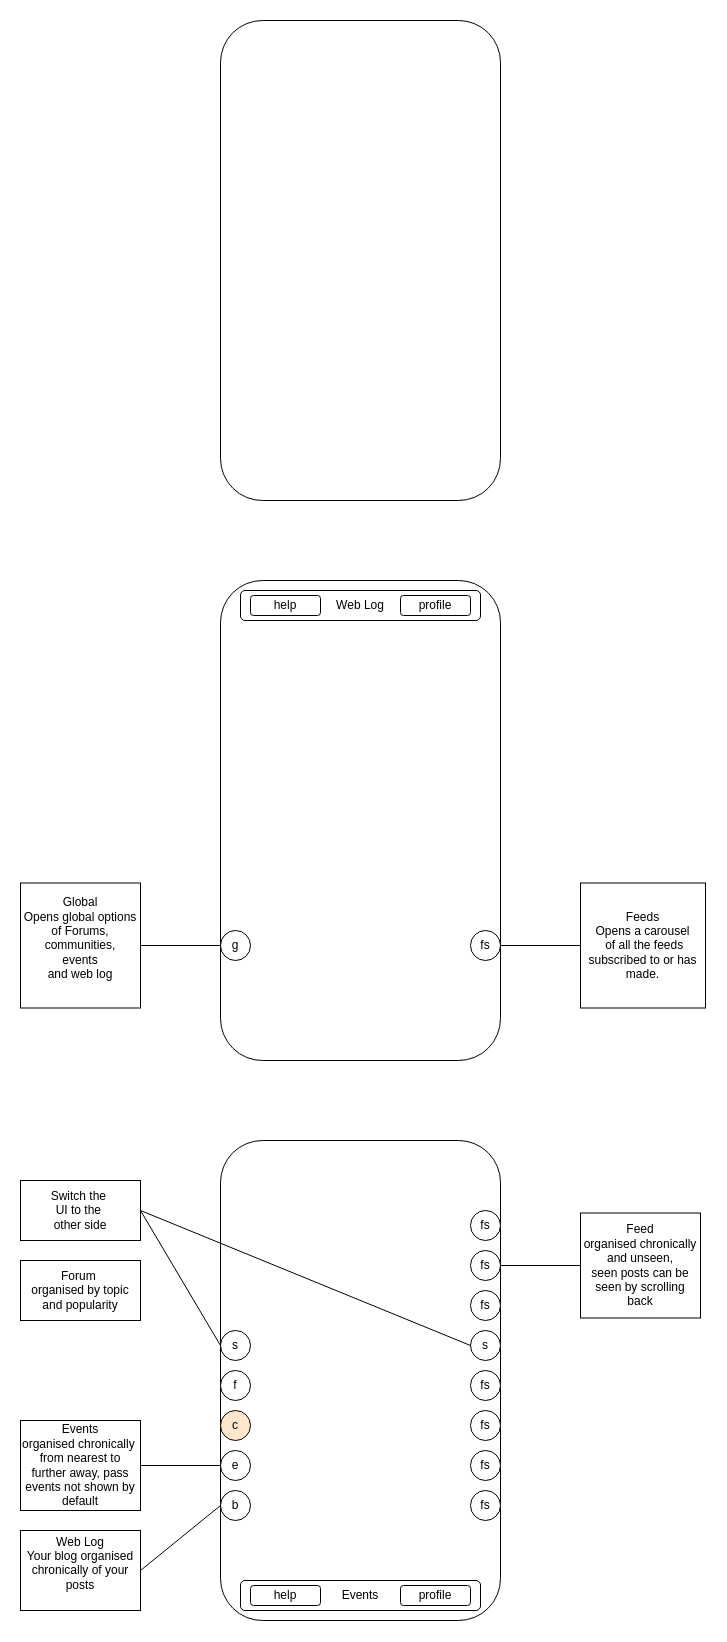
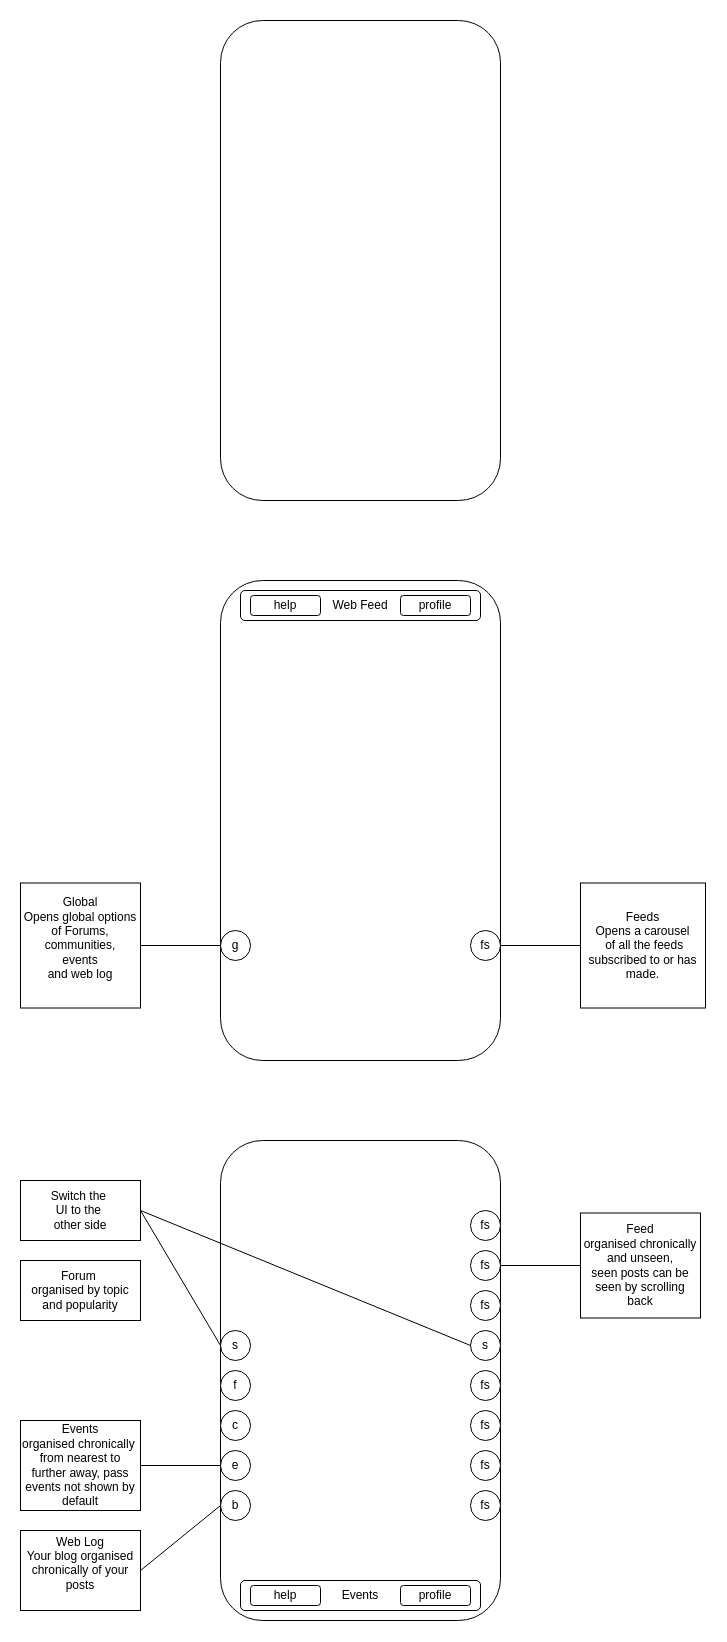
  <mxCell id="0" />
  <mxCell id="1" parent="0" />
  <mxCell id="2" value="" style="rounded=1;whiteSpace=wrap;html=1;" vertex="1" parent="1"><mxGeometry x="220" y="20" width="280" height="480" as="geometry" /></mxCell>
  <mxCell id="3" value="" style="rounded=1;whiteSpace=wrap;html=1;" vertex="1" parent="1"><mxGeometry x="220" y="580" width="280" height="480" as="geometry" /></mxCell>
  <mxCell id="4" value="g" style="ellipse;whiteSpace=wrap;html=1;aspect=fixed;" vertex="1" parent="1"><mxGeometry x="220" y="930" width="30" height="30" as="geometry" /></mxCell>
  <mxCell id="5" value="fs" style="ellipse;whiteSpace=wrap;html=1;aspect=fixed;" vertex="1" parent="1"><mxGeometry x="470" y="930" width="30" height="30" as="geometry" /></mxCell>
- <mxCell id="6" value="Web Log" style="rounded=1;whiteSpace=wrap;html=1;" vertex="1" parent="1"><mxGeometry x="240" y="590" width="240" height="30" as="geometry" /></mxCell>
+ <mxCell id="6" value="Web Feed" style="rounded=1;whiteSpace=wrap;html=1;" vertex="1" parent="1"><mxGeometry x="240" y="590" width="240" height="30" as="geometry" /></mxCell>
  <mxCell id="7" value="help" style="rounded=1;whiteSpace=wrap;html=1;" vertex="1" parent="1"><mxGeometry x="250" y="595" width="70" height="20" as="geometry" /></mxCell>
  <mxCell id="8" value="profile" style="rounded=1;whiteSpace=wrap;html=1;" vertex="1" parent="1"><mxGeometry x="400" y="595" width="70" height="20" as="geometry" /></mxCell>
  <mxCell id="9" value="" style="rounded=1;whiteSpace=wrap;html=1;" vertex="1" parent="1"><mxGeometry x="220" y="1140" width="280" height="480" as="geometry" /></mxCell>
  <mxCell id="10" value="b" style="ellipse;whiteSpace=wrap;html=1;aspect=fixed;" vertex="1" parent="1"><mxGeometry x="220" y="1490" width="30" height="30" as="geometry" /></mxCell>
  <mxCell id="11" value="fs" style="ellipse;whiteSpace=wrap;html=1;aspect=fixed;" vertex="1" parent="1"><mxGeometry x="470" y="1490" width="30" height="30" as="geometry" /></mxCell>
  <mxCell id="12" value="Events" style="rounded=1;whiteSpace=wrap;html=1;" vertex="1" parent="1"><mxGeometry x="240" y="1580" width="240" height="30" as="geometry" /></mxCell>
  <mxCell id="13" value="help" style="rounded=1;whiteSpace=wrap;html=1;" vertex="1" parent="1"><mxGeometry x="250" y="1585" width="70" height="20" as="geometry" /></mxCell>
  <mxCell id="14" value="profile" style="rounded=1;whiteSpace=wrap;html=1;" vertex="1" parent="1"><mxGeometry x="400" y="1585" width="70" height="20" as="geometry" /></mxCell>
  <mxCell id="15" value="&lt;div&gt;Global&lt;/div&gt;&lt;div&gt;Opens global options of Forums,&lt;/div&gt;&lt;div&gt;communities,&lt;/div&gt;&lt;div&gt;events&lt;/div&gt;&lt;div&gt;and web log&lt;/div&gt;&lt;div&gt;&lt;br&gt;&lt;/div&gt;" style="rounded=0;whiteSpace=wrap;html=1;" vertex="1" parent="1"><mxGeometry x="20" y="882.5" width="120" height="125" as="geometry" /></mxCell>
  <mxCell id="16" value="" style="endArrow=none;html=1;rounded=0;exitX=1;exitY=0.5;exitDx=0;exitDy=0;entryX=0;entryY=0.5;entryDx=0;entryDy=0;" edge="1" parent="1" source="15" target="4"><mxGeometry width="50" height="50" relative="1" as="geometry"><mxPoint x="300" y="860" as="sourcePoint" /><mxPoint x="350" y="810" as="targetPoint" /></mxGeometry></mxCell>
  <mxCell id="17" value="&lt;div&gt;Feeds&lt;/div&gt;&lt;div&gt;Opens a carousel&lt;/div&gt;&lt;div&gt;&amp;nbsp;of all the feeds &lt;br&gt;&lt;/div&gt;&lt;div&gt;subscribed to or has &lt;br&gt;&lt;/div&gt;&lt;div&gt;made.&lt;/div&gt;" style="whiteSpace=wrap;html=1;aspect=fixed;" vertex="1" parent="1"><mxGeometry x="580" y="882.5" width="125" height="125" as="geometry" /></mxCell>
  <mxCell id="18" value="" style="endArrow=none;html=1;rounded=0;entryX=0;entryY=0.5;entryDx=0;entryDy=0;exitX=1;exitY=0.5;exitDx=0;exitDy=0;exitPerimeter=0;" edge="1" parent="1" source="5" target="17"><mxGeometry width="50" height="50" relative="1" as="geometry"><mxPoint x="510" y="940" as="sourcePoint" /><mxPoint x="350" y="810" as="targetPoint" /></mxGeometry></mxCell>
  <mxCell id="19" value="fs" style="ellipse;whiteSpace=wrap;html=1;aspect=fixed;" vertex="1" parent="1"><mxGeometry x="470" y="1450" width="30" height="30" as="geometry" /></mxCell>
  <mxCell id="20" value="fs" style="ellipse;whiteSpace=wrap;html=1;aspect=fixed;" vertex="1" parent="1"><mxGeometry x="470" y="1410" width="30" height="30" as="geometry" /></mxCell>
  <mxCell id="21" value="fs" style="ellipse;whiteSpace=wrap;html=1;aspect=fixed;" vertex="1" parent="1"><mxGeometry x="470" y="1370" width="30" height="30" as="geometry" /></mxCell>
  <mxCell id="22" value="e" style="ellipse;whiteSpace=wrap;html=1;aspect=fixed;" vertex="1" parent="1"><mxGeometry x="220" y="1450" width="30" height="30" as="geometry" /></mxCell>
- <mxCell id="23" value="c" style="ellipse;whiteSpace=wrap;html=1;aspect=fixed;fillColor=#ffe6cc;" vertex="1" parent="1"><mxGeometry x="220" y="1410" width="30" height="30" as="geometry" /></mxCell>
+ <mxCell id="23" value="c" style="ellipse;whiteSpace=wrap;html=1;aspect=fixed;" vertex="1" parent="1"><mxGeometry x="220" y="1410" width="30" height="30" as="geometry" /></mxCell>
  <mxCell id="24" value="f" style="ellipse;whiteSpace=wrap;html=1;aspect=fixed;" vertex="1" parent="1"><mxGeometry x="220" y="1370" width="30" height="30" as="geometry" /></mxCell>
  <mxCell id="25" value="s" style="ellipse;whiteSpace=wrap;html=1;aspect=fixed;" vertex="1" parent="1"><mxGeometry x="220" y="1330" width="30" height="30" as="geometry" /></mxCell>
  <mxCell id="26" value="s" style="ellipse;whiteSpace=wrap;html=1;aspect=fixed;" vertex="1" parent="1"><mxGeometry x="470" y="1330" width="30" height="30" as="geometry" /></mxCell>
  <mxCell id="27" value="fs" style="ellipse;whiteSpace=wrap;html=1;aspect=fixed;" vertex="1" parent="1"><mxGeometry x="470" y="1290" width="30" height="30" as="geometry" /></mxCell>
  <mxCell id="28" value="fs" style="ellipse;whiteSpace=wrap;html=1;aspect=fixed;" vertex="1" parent="1"><mxGeometry x="470" y="1250" width="30" height="30" as="geometry" /></mxCell>
  <mxCell id="29" value="fs" style="ellipse;whiteSpace=wrap;html=1;aspect=fixed;" vertex="1" parent="1"><mxGeometry x="470" y="1210" width="30" height="30" as="geometry" /></mxCell>
  <mxCell id="30" value="&lt;div&gt;Switch the&amp;nbsp;&lt;/div&gt;&lt;div&gt;UI to the&amp;nbsp;&lt;/div&gt;&lt;div&gt;other side&lt;/div&gt;" style="rounded=0;whiteSpace=wrap;html=1;" vertex="1" parent="1"><mxGeometry x="20" y="1180" width="120" height="60" as="geometry" /></mxCell>
  <mxCell id="31" value="" style="endArrow=none;html=1;rounded=0;exitX=1;exitY=0.5;exitDx=0;exitDy=0;entryX=0;entryY=0.5;entryDx=0;entryDy=0;" edge="1" parent="1" source="30" target="26"><mxGeometry width="50" height="50" relative="1" as="geometry"><mxPoint x="430" y="1310" as="sourcePoint" /><mxPoint x="480" y="1260" as="targetPoint" /></mxGeometry></mxCell>
  <mxCell id="32" value="" style="endArrow=none;html=1;rounded=0;exitX=1;exitY=0.5;exitDx=0;exitDy=0;entryX=0;entryY=0.5;entryDx=0;entryDy=0;" edge="1" parent="1" source="30" target="25"><mxGeometry width="50" height="50" relative="1" as="geometry"><mxPoint x="430" y="1310" as="sourcePoint" /><mxPoint x="480" y="1260" as="targetPoint" /></mxGeometry></mxCell>
  <mxCell id="33" value="&lt;div&gt;Forum&amp;nbsp;&lt;/div&gt;&lt;div&gt;organised by topic&lt;/div&gt;&lt;div&gt;and popularity &lt;/div&gt;" style="rounded=0;whiteSpace=wrap;html=1;" vertex="1" parent="1"><mxGeometry x="20" y="1260" width="120" height="60" as="geometry" /></mxCell>
  <mxCell id="34" value="&lt;div&gt;Events&lt;/div&gt;&lt;div&gt;organised chronically&amp;nbsp;&lt;/div&gt;&lt;div&gt;from nearest to further away, pass events not shown by default &lt;br&gt;&lt;/div&gt;" style="rounded=0;whiteSpace=wrap;html=1;" vertex="1" parent="1"><mxGeometry x="20" y="1420" width="120" height="90" as="geometry" /></mxCell>
  <mxCell id="35" value="" style="endArrow=none;html=1;rounded=0;exitX=1;exitY=0.5;exitDx=0;exitDy=0;entryX=0;entryY=0.5;entryDx=0;entryDy=0;" edge="1" parent="1" source="34" target="22"><mxGeometry width="50" height="50" relative="1" as="geometry"><mxPoint x="430" y="1310" as="sourcePoint" /><mxPoint x="480" y="1260" as="targetPoint" /></mxGeometry></mxCell>
  <mxCell id="36" value="&lt;div&gt;Web Log&lt;/div&gt;&lt;div&gt;Your blog organised&lt;/div&gt;&lt;div&gt;chronically of your posts &lt;br&gt;&lt;/div&gt;&lt;div&gt;&lt;br&gt;&lt;/div&gt;" style="rounded=0;whiteSpace=wrap;html=1;" vertex="1" parent="1"><mxGeometry x="20" y="1530" width="120" height="80" as="geometry" /></mxCell>
  <mxCell id="37" value="" style="endArrow=none;html=1;rounded=0;exitX=1;exitY=0.5;exitDx=0;exitDy=0;entryX=0;entryY=0.5;entryDx=0;entryDy=0;" edge="1" parent="1" source="36" target="10"><mxGeometry width="50" height="50" relative="1" as="geometry"><mxPoint x="430" y="1310" as="sourcePoint" /><mxPoint x="480" y="1260" as="targetPoint" /></mxGeometry></mxCell>
  <mxCell id="38" value="&lt;div&gt;Feed&lt;/div&gt;&lt;div&gt;organised chronically&lt;/div&gt;&lt;div&gt;and unseen,&lt;/div&gt;&lt;div&gt;seen posts can be seen by scrolling back&lt;/div&gt;" style="rounded=0;whiteSpace=wrap;html=1;" vertex="1" parent="1"><mxGeometry x="580" y="1212.5" width="120" height="105" as="geometry" /></mxCell>
  <mxCell id="39" value="" style="endArrow=none;html=1;rounded=0;exitX=1;exitY=0.5;exitDx=0;exitDy=0;entryX=0;entryY=0.5;entryDx=0;entryDy=0;" edge="1" parent="1" source="28" target="38"><mxGeometry width="50" height="50" relative="1" as="geometry"><mxPoint x="430" y="1310" as="sourcePoint" /><mxPoint x="480" y="1260" as="targetPoint" /></mxGeometry></mxCell>
